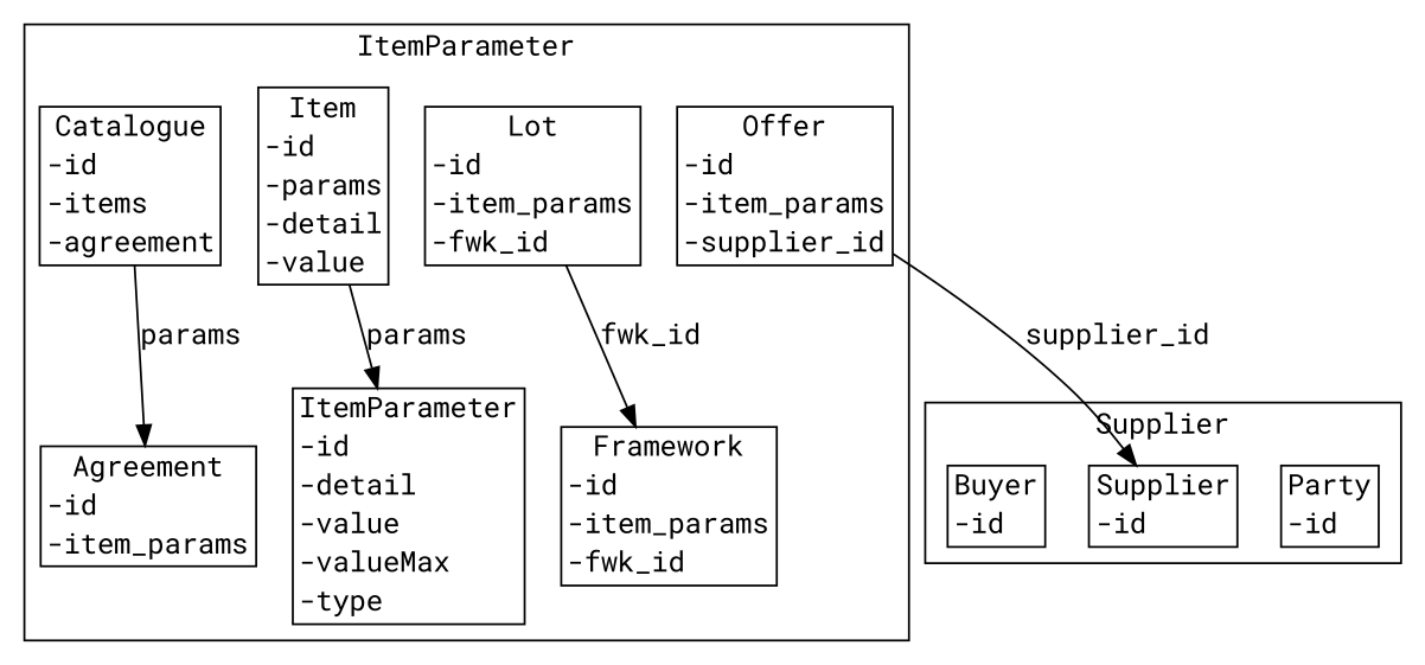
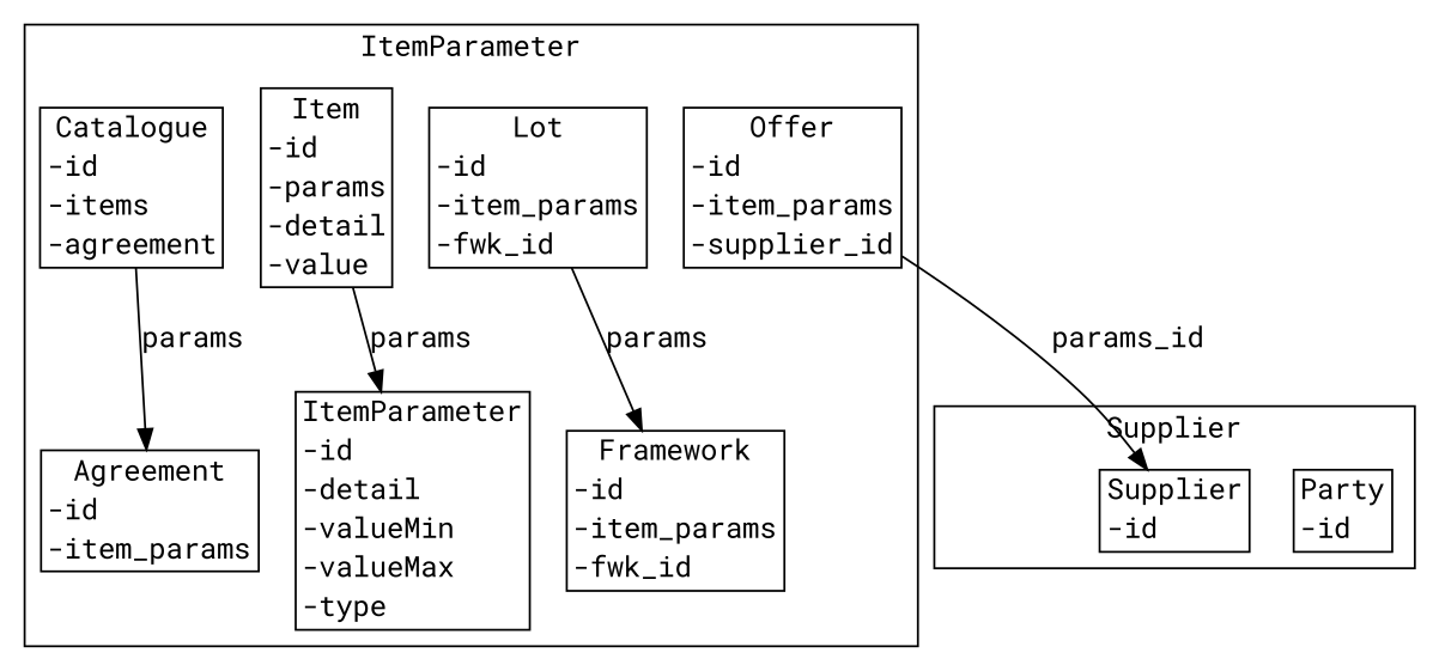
  strict digraph {
    fontname="Roboto Mono"
    node [fontname="Roboto Mono" margin=0 shape=plaintext]
    edge [fontname="Roboto Mono"]
-   n1 [label=<<table BORDER="1" CELLBORDER="0" CELLSPACING="0"><TH><TD>ItemParameter</TD></TH><TR><TD ALIGN="LEFT">-id</TD></TR><TR><TD ALIGN="LEFT">-detail</TD></TR><TR><TD ALIGN="LEFT">-value</TD></TR><TR><TD ALIGN="LEFT">-valueMax</TD></TR><TR><TD ALIGN="LEFT">-type</TD></TR></table>>]
+   n1 [label=<<table BORDER="1" CELLBORDER="0" CELLSPACING="0"><TH><TD>ItemParameter</TD></TH><TR><TD ALIGN="LEFT">-id</TD></TR><TR><TD ALIGN="LEFT">-detail</TD></TR><TR><TD ALIGN="LEFT">-valueMin</TD></TR><TR><TD ALIGN="LEFT">-valueMax</TD></TR><TR><TD ALIGN="LEFT">-type</TD></TR></table>>]
    n2 [label=<<table BORDER="1" CELLBORDER="0" CELLSPACING="0"><TH><TD>Agreement</TD></TH><TR><TD ALIGN="LEFT">-id</TD></TR><TR><TD ALIGN="LEFT">-item_params</TD></TR></table>>]
    n3 [label=<<table BORDER="1" CELLBORDER="0" CELLSPACING="0"><TH><TD>Framework</TD></TH><TR><TD ALIGN="LEFT">-id</TD></TR><TR><TD ALIGN="LEFT">-item_params</TD></TR><TR><TD ALIGN="LEFT">-fwk_id</TD></TR></table>>]
    n4 [label=<<table BORDER="1" CELLBORDER="0" CELLSPACING="0"><TH><TD>Lot</TD></TH><TR><TD ALIGN="LEFT">-id</TD></TR><TR><TD ALIGN="LEFT">-item_params</TD></TR><TR><TD ALIGN="LEFT">-fwk_id</TD></TR></table>>]
    n5 [label=<<table BORDER="1" CELLBORDER="0" CELLSPACING="0"><TH><TD>Item</TD></TH><TR><TD ALIGN="LEFT">-id</TD></TR><TR><TD ALIGN="LEFT">-params</TD></TR><TR><TD ALIGN="LEFT">-detail</TD></TR><TR><TD ALIGN="LEFT">-value</TD></TR></table>>]
    n6 [label=<<table BORDER="1" CELLBORDER="0" CELLSPACING="0"><TH><TD>Catalogue</TD></TH><TR><TD ALIGN="LEFT">-id</TD></TR><TR><TD ALIGN="LEFT">-items</TD></TR><TR><TD ALIGN="LEFT">-agreement</TD></TR></table>>]
    n7 [label=<<table BORDER="1" CELLBORDER="0" CELLSPACING="0"><TH><TD>Offer</TD></TH><TR><TD ALIGN="LEFT">-id</TD></TR><TR><TD ALIGN="LEFT">-item_params</TD></TR><TR><TD ALIGN="LEFT">-supplier_id</TD></TR></table>>]
    n8 [label=<<table BORDER="1" CELLBORDER="0" CELLSPACING="0"><TH><TD>Party</TD></TH><TR><TD ALIGN="LEFT">-id</TD></TR></table>>]
    n9 [label=<<table BORDER="1" CELLBORDER="0" CELLSPACING="0"><TH><TD>Supplier</TD></TH><TR><TD ALIGN="LEFT">-id</TD></TR></table>>]
-   n10 [label=<<table BORDER="1" CELLBORDER="0" CELLSPACING="0"><TH><TD>Buyer</TD></TH><TR><TD ALIGN="LEFT">-id</TD></TR></table>>]
    subgraph cluster_1 {
      label=ItemParameter
      n1
      n2
      n3
      n4
      n5
      n6
      n7
    }
    subgraph cluster_2 {
      label=Supplier
      n8
      n9
-     n10
    }
-   n4 -> n3 [label=fwk_id]
+   n4 -> n3 [label=params]
    n5 -> n1 [label=params]
    n6 -> n2 [label=params]
-   n7 -> n9 [label=supplier_id]
+   n7 -> n9 [label=params_id]
  }
